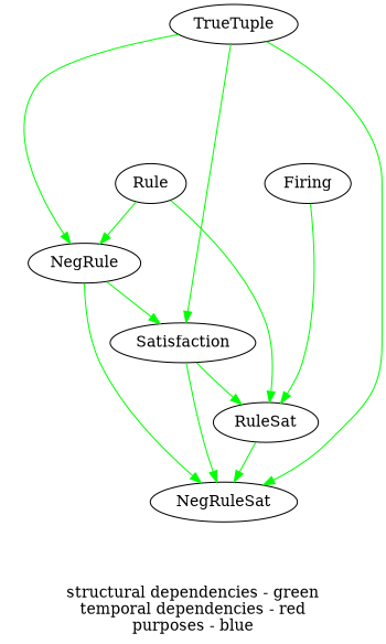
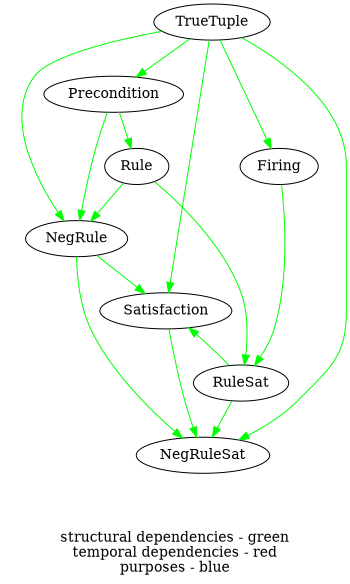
  digraph {
    label="structural dependencies - green\ntemporal dependencies - red\npurposes - blue"
    edge [color=green]
+   Precondition
    Rule
    NegRule
    RuleSat
    Satisfaction
    NegRuleSat
    Firing
    TrueTuple
+   Precondition -> Rule
+   Precondition -> NegRule
    Rule -> NegRule
    Rule -> RuleSat
    NegRule -> Satisfaction
    NegRule -> NegRuleSat
    RuleSat -> NegRuleSat
-   Satisfaction -> RuleSat
+   RuleSat -> Satisfaction
    Satisfaction -> NegRuleSat
    Firing -> RuleSat
+   TrueTuple -> Precondition
    TrueTuple -> NegRule
    TrueTuple -> Satisfaction
    TrueTuple -> NegRuleSat
+   TrueTuple -> Firing
  }
